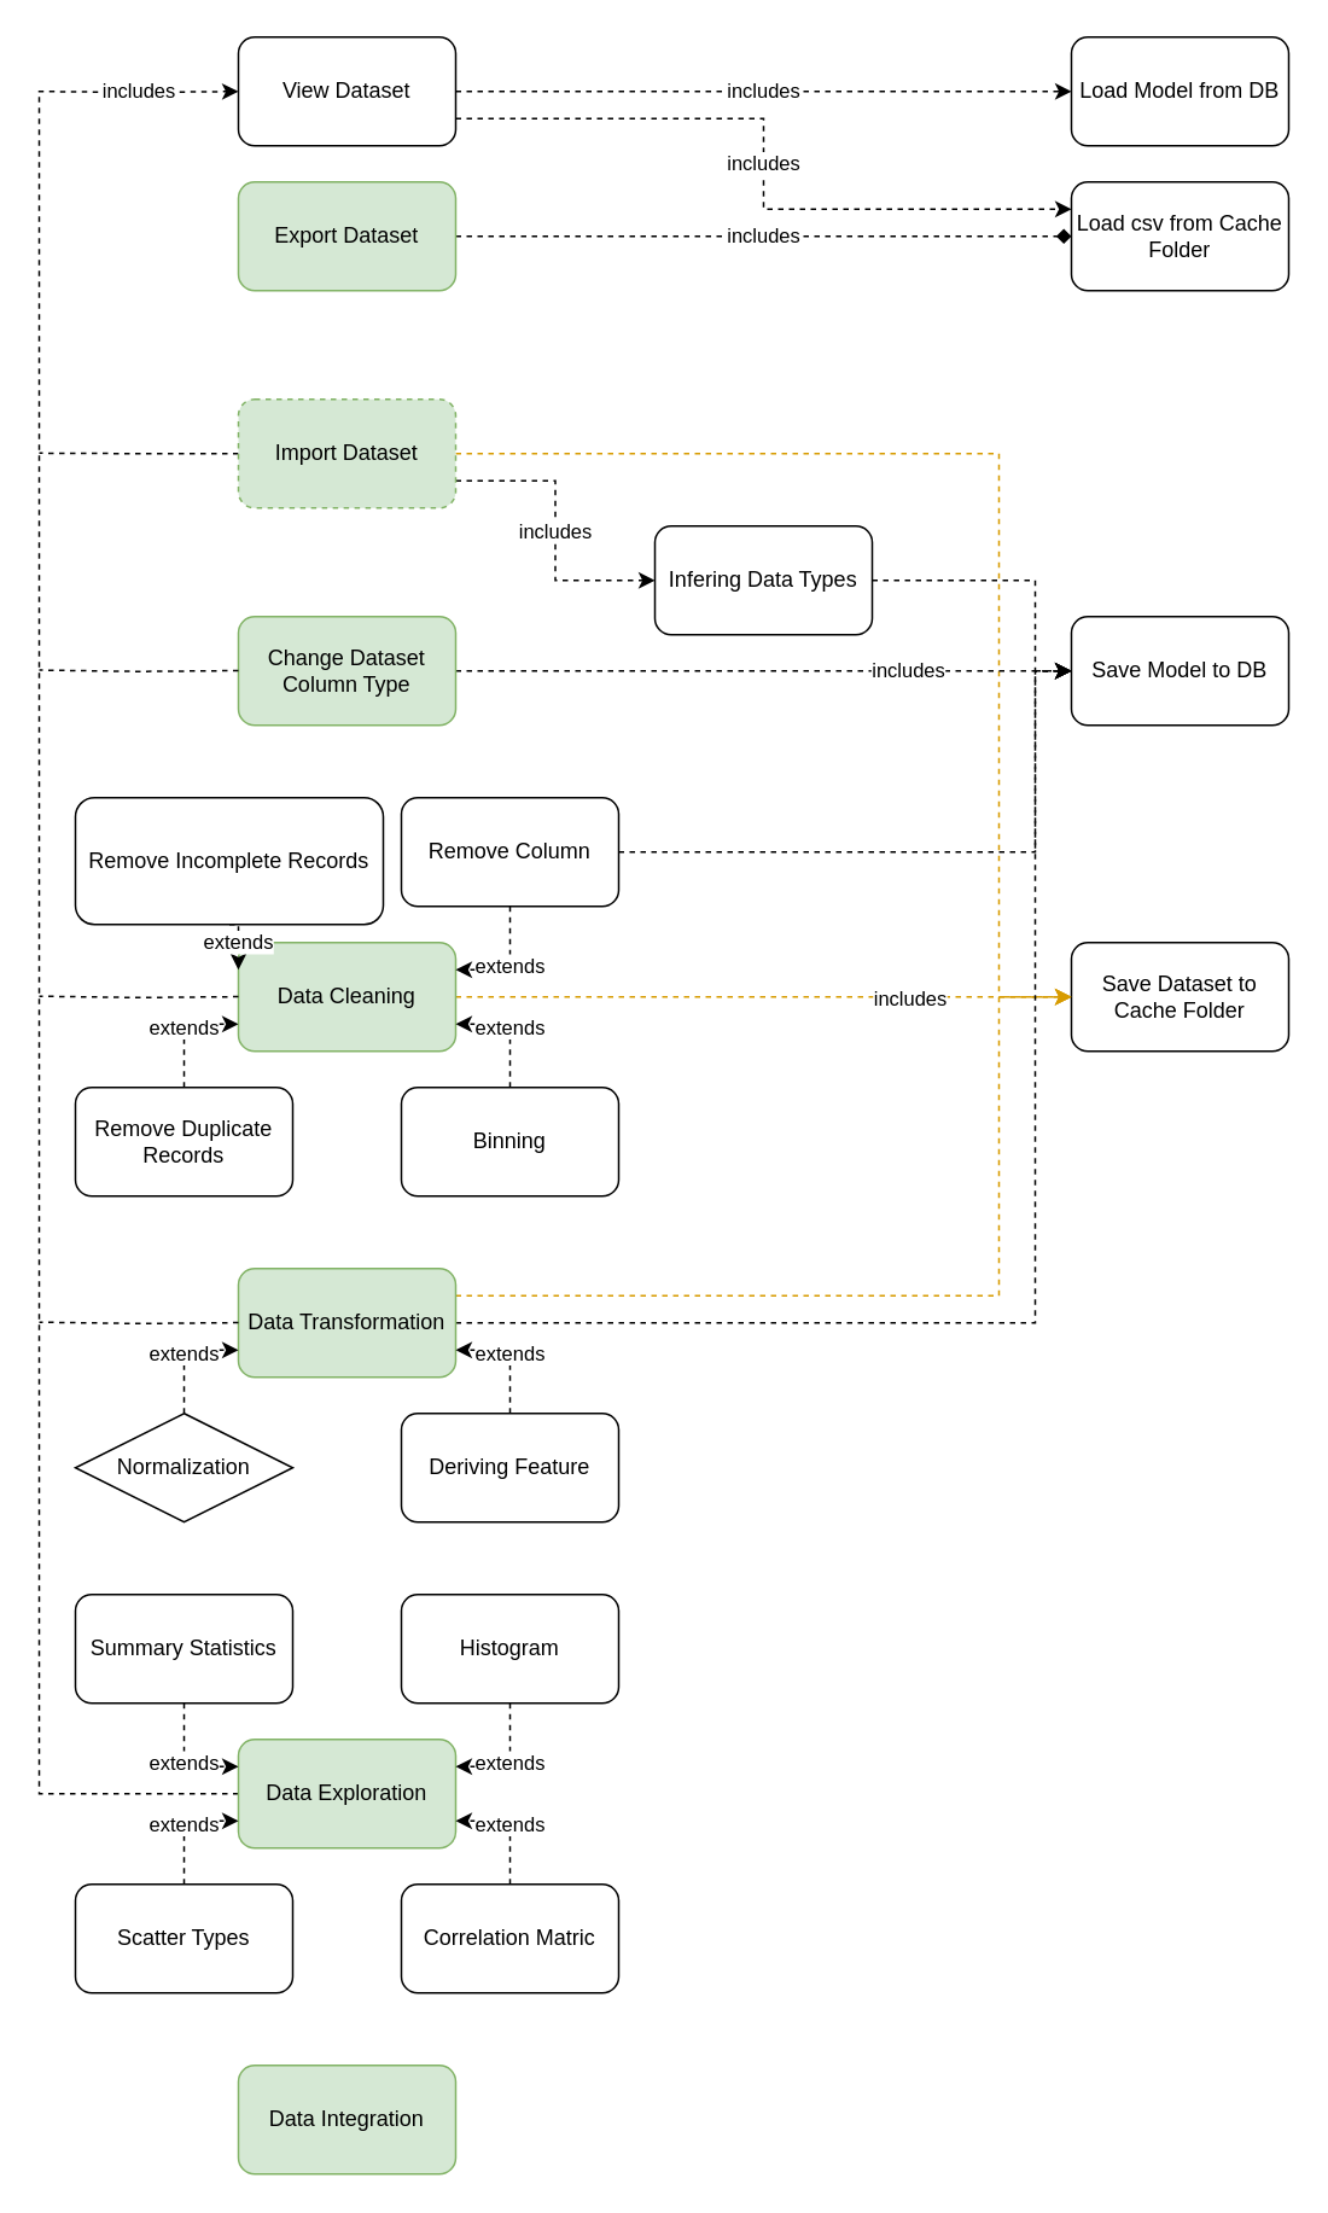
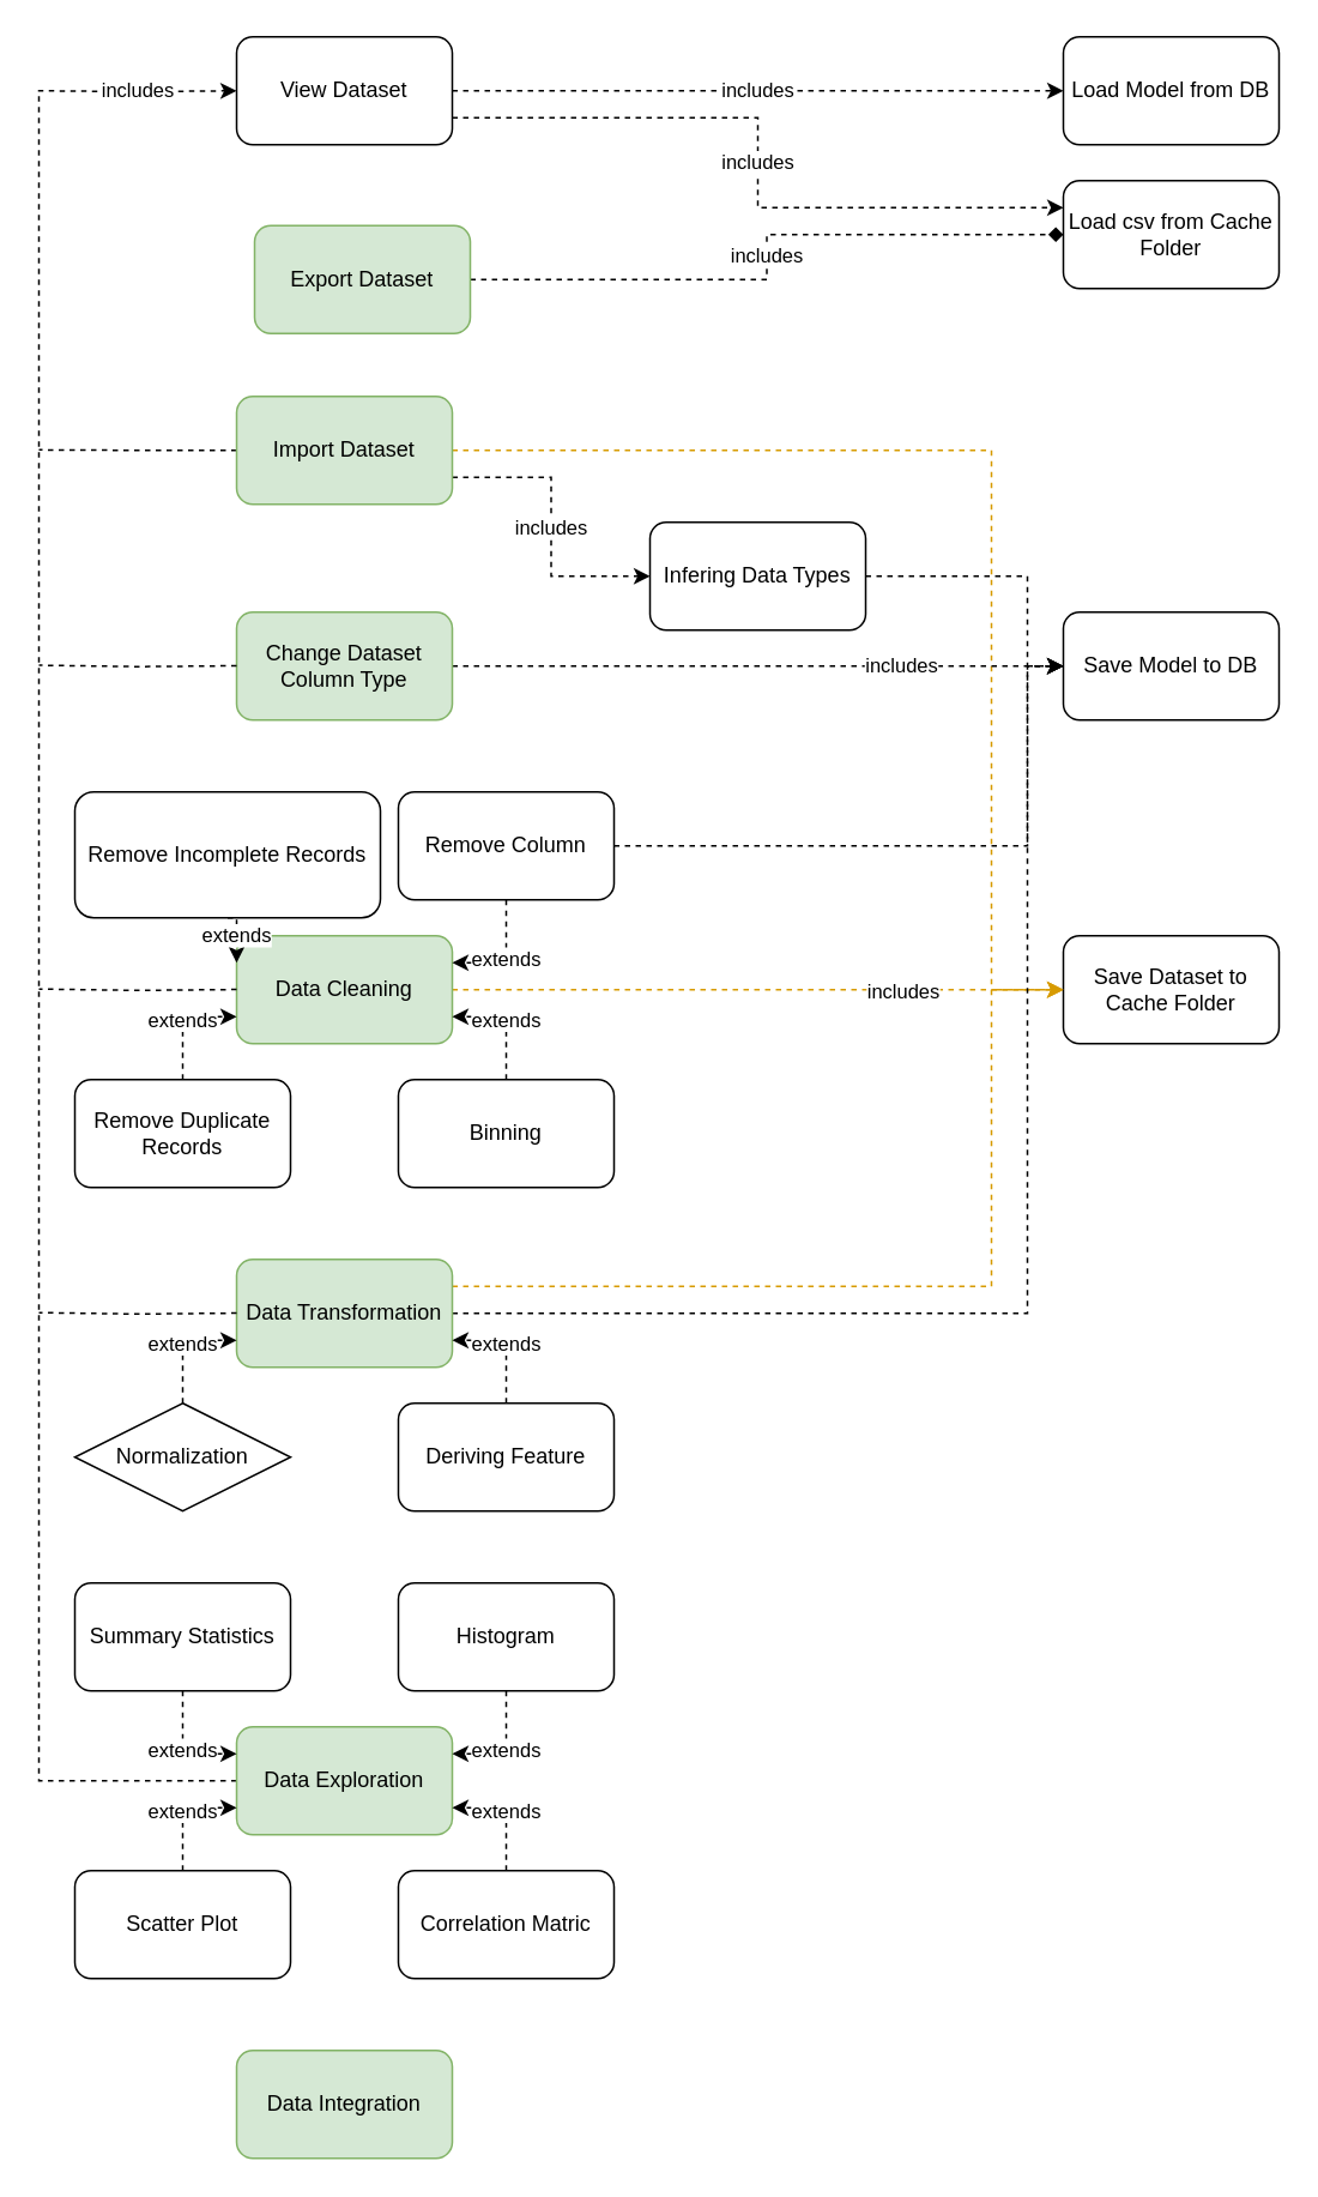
  <mxCell id="0" />
  <mxCell id="1" parent="0" />
  <mxCell id="2" value="includes" style="edgeStyle=orthogonalEdgeStyle;rounded=0;orthogonalLoop=1;jettySize=auto;html=1;exitX=1;exitY=0.75;exitDx=0;exitDy=0;entryX=0;entryY=0.5;entryDx=0;entryDy=0;dashed=1;" edge="1" parent="1" source="5" target="8"><mxGeometry relative="1" as="geometry" /></mxCell>
  <mxCell id="3" value="" style="edgeStyle=orthogonalEdgeStyle;rounded=0;orthogonalLoop=1;jettySize=auto;html=1;exitX=1;exitY=0.5;exitDx=0;exitDy=0;entryX=0;entryY=0.5;entryDx=0;entryDy=0;dashed=1;fillColor=#ffe6cc;strokeColor=#d79b00;" edge="1" parent="1" source="5" target="9"><mxGeometry relative="1" as="geometry"><Array as="points"><mxPoint x="551" y="250" /><mxPoint x="551" y="550" /></Array></mxGeometry></mxCell>
  <mxCell id="4" style="edgeStyle=orthogonalEdgeStyle;rounded=0;orthogonalLoop=1;jettySize=auto;html=1;exitX=0;exitY=0.5;exitDx=0;exitDy=0;dashed=1;endArrow=none;endFill=0;" edge="1" parent="1" source="5"><mxGeometry relative="1" as="geometry"><mxPoint x="21" y="249.727" as="targetPoint" /></mxGeometry></mxCell>
- <mxCell id="5" value="Import Dataset" style="rounded=1;whiteSpace=wrap;html=1;fillColor=#d5e8d4;strokeColor=#82b366;dashed=1;" vertex="1" parent="1"><mxGeometry x="131" y="220" width="120" height="60" as="geometry" /></mxCell>
+ <mxCell id="5" value="Import Dataset" style="rounded=1;whiteSpace=wrap;html=1;fillColor=#d5e8d4;strokeColor=#82b366;" vertex="1" parent="1"><mxGeometry x="131" y="220" width="120" height="60" as="geometry" /></mxCell>
  <mxCell id="6" value="View Dataset" style="rounded=1;whiteSpace=wrap;html=1;" vertex="1" parent="1"><mxGeometry x="131" width="120" height="60" as="geometry" y="20" /></mxCell>
  <mxCell id="7" style="edgeStyle=orthogonalEdgeStyle;rounded=0;orthogonalLoop=1;jettySize=auto;html=1;exitX=1;exitY=0.5;exitDx=0;exitDy=0;entryX=0;entryY=0.5;entryDx=0;entryDy=0;dashed=1;" edge="1" parent="1" target="16"><mxGeometry relative="1" as="geometry"><mxPoint x="481" y="320" as="sourcePoint" /><mxPoint x="571" y="460" as="targetPoint" /><Array as="points"><mxPoint x="571" y="320" /><mxPoint x="571" y="370" /></Array></mxGeometry></mxCell>
  <mxCell id="8" value="Infering Data Types" style="rounded=1;whiteSpace=wrap;html=1;" vertex="1" parent="1"><mxGeometry x="361" y="290" width="120" height="60" as="geometry" /></mxCell>
  <mxCell id="9" value="Save Dataset to Cache Folder" style="rounded=1;whiteSpace=wrap;html=1;" vertex="1" parent="1"><mxGeometry x="591" y="520" width="120" height="60" as="geometry" /></mxCell>
  <mxCell id="10" value="includes" style="edgeStyle=orthogonalEdgeStyle;rounded=0;orthogonalLoop=1;jettySize=auto;html=1;exitX=1;exitY=0.5;exitDx=0;exitDy=0;dashed=1;endArrow=diamond;" edge="1" parent="1" source="11" target="12"><mxGeometry relative="1" as="geometry" /></mxCell>
- <mxCell id="11" value="Export Dataset" style="rounded=1;whiteSpace=wrap;html=1;fillColor=#d5e8d4;strokeColor=#82b366;" vertex="1" parent="1"><mxGeometry x="131" y="100" width="120" height="60" as="geometry" /></mxCell>
+ <mxCell id="11" value="Export Dataset" style="rounded=1;whiteSpace=wrap;html=1;fillColor=#d5e8d4;strokeColor=#82b366;" vertex="1" parent="1"><mxGeometry x="141" y="125" width="120" height="60" as="geometry" /></mxCell>
  <mxCell id="12" value="Load csv from Cache Folder" style="rounded=1;whiteSpace=wrap;html=1;" vertex="1" parent="1"><mxGeometry x="591" y="100" width="120" height="60" as="geometry" /></mxCell>
  <mxCell id="13" value="&lt;meta charset=&quot;utf-8&quot;&gt;&lt;span style=&quot;color: rgb(0, 0, 0); font-family: Helvetica; font-size: 11px; font-style: normal; font-variant-ligatures: normal; font-variant-caps: normal; font-weight: 400; letter-spacing: normal; orphans: 2; text-align: center; text-indent: 0px; text-transform: none; widows: 2; word-spacing: 0px; -webkit-text-stroke-width: 0px; white-space: nowrap; background-color: rgb(255, 255, 255); text-decoration-thickness: initial; text-decoration-style: initial; text-decoration-color: initial; display: inline !important; float: none;&quot;&gt;includes&lt;/span&gt;" style="edgeStyle=orthogonalEdgeStyle;rounded=0;orthogonalLoop=1;jettySize=auto;html=1;exitX=1;exitY=0.5;exitDx=0;exitDy=0;entryX=0;entryY=0.5;entryDx=0;entryDy=0;dashed=1;" edge="1" parent="1" source="6" target="15"><mxGeometry relative="1" as="geometry"><mxPoint x="441" y="50" as="sourcePoint" /></mxGeometry></mxCell>
  <mxCell id="14" value="&lt;meta charset=&quot;utf-8&quot;&gt;&lt;span style=&quot;color: rgb(0, 0, 0); font-family: Helvetica; font-size: 11px; font-style: normal; font-variant-ligatures: normal; font-variant-caps: normal; font-weight: 400; letter-spacing: normal; orphans: 2; text-align: center; text-indent: 0px; text-transform: none; widows: 2; word-spacing: 0px; -webkit-text-stroke-width: 0px; white-space: nowrap; background-color: rgb(255, 255, 255); text-decoration-thickness: initial; text-decoration-style: initial; text-decoration-color: initial; display: inline !important; float: none;&quot;&gt;includes&lt;/span&gt;" style="edgeStyle=orthogonalEdgeStyle;rounded=0;orthogonalLoop=1;jettySize=auto;html=1;exitX=1;exitY=0.75;exitDx=0;exitDy=0;entryX=0;entryY=0.25;entryDx=0;entryDy=0;dashed=1;" edge="1" parent="1" source="6" target="12"><mxGeometry relative="1" as="geometry"><mxPoint x="441" y="65" as="sourcePoint" /></mxGeometry></mxCell>
  <mxCell id="15" value="Load Model from DB" style="rounded=1;whiteSpace=wrap;html=1;" vertex="1" parent="1"><mxGeometry x="591" width="120" height="60" as="geometry" y="20" /></mxCell>
  <mxCell id="16" value="Save Model to DB" style="rounded=1;whiteSpace=wrap;html=1;" vertex="1" parent="1"><mxGeometry x="591" y="340" width="120" height="60" as="geometry" /></mxCell>
  <mxCell id="17" value="includes" style="edgeStyle=orthogonalEdgeStyle;rounded=0;orthogonalLoop=1;jettySize=auto;html=1;exitX=1;exitY=0.5;exitDx=0;exitDy=0;entryX=0;entryY=0.5;entryDx=0;entryDy=0;dashed=1;" edge="1" parent="1" source="18" target="16"><mxGeometry x="0.471" relative="1" as="geometry"><mxPoint as="offset" /></mxGeometry></mxCell>
  <mxCell id="18" value="Change Dataset Column Type" style="rounded=1;whiteSpace=wrap;html=1;fillColor=#d5e8d4;strokeColor=#82b366;" vertex="1" parent="1"><mxGeometry x="131" y="340" width="120" height="60" as="geometry" /></mxCell>
  <mxCell id="19" style="edgeStyle=orthogonalEdgeStyle;rounded=0;orthogonalLoop=1;jettySize=auto;html=1;exitX=1;exitY=0.5;exitDx=0;exitDy=0;dashed=1;fillColor=#ffe6cc;strokeColor=#d79b00;" edge="1" parent="1" source="21" target="9"><mxGeometry relative="1" as="geometry" /></mxCell>
  <mxCell id="20" value="includes" style="edgeLabel;html=1;align=center;verticalAlign=middle;resizable=0;points=[];" vertex="1" connectable="0" parent="19"><mxGeometry x="0.422" y="-2" relative="1" as="geometry"><mxPoint x="8" y="-2" as="offset" /></mxGeometry></mxCell>
  <mxCell id="21" value="Data Cleaning" style="rounded=1;whiteSpace=wrap;html=1;fillColor=#d5e8d4;strokeColor=#82b366;" vertex="1" parent="1"><mxGeometry x="131" y="520" width="120" height="60" as="geometry" /></mxCell>
  <mxCell id="22" value="extends" style="edgeStyle=orthogonalEdgeStyle;rounded=0;orthogonalLoop=1;jettySize=auto;html=1;exitX=0.5;exitY=1;exitDx=0;exitDy=0;entryX=0;entryY=0.25;entryDx=0;entryDy=0;dashed=1;" edge="1" parent="1" source="23" target="21"><mxGeometry relative="1" as="geometry" /></mxCell>
  <mxCell id="23" value="Remove Incomplete Records" style="rounded=1;whiteSpace=wrap;html=1;" vertex="1" parent="1"><mxGeometry x="41" y="440" width="170" height="70" as="geometry" /></mxCell>
  <mxCell id="24" value="" style="edgeStyle=orthogonalEdgeStyle;rounded=0;orthogonalLoop=1;jettySize=auto;html=1;exitX=1;exitY=0.5;exitDx=0;exitDy=0;entryX=0;entryY=0.5;entryDx=0;entryDy=0;dashed=1;" edge="1" parent="1" source="25" target="16"><mxGeometry x="-0.086" relative="1" as="geometry"><Array as="points"><mxPoint x="571" y="470" /><mxPoint x="571" y="370" /></Array><mxPoint as="offset" /></mxGeometry></mxCell>
  <mxCell id="25" value="Remove Column" style="rounded=1;whiteSpace=wrap;html=1;" vertex="1" parent="1"><mxGeometry x="221" y="440" width="120" height="60" as="geometry" /></mxCell>
  <mxCell id="26" value="Remove Duplicate Records" style="rounded=1;whiteSpace=wrap;html=1;" vertex="1" parent="1"><mxGeometry x="41" y="600" width="120" height="60" as="geometry" /></mxCell>
  <mxCell id="27" value="Binning" style="rounded=1;whiteSpace=wrap;html=1;" vertex="1" parent="1"><mxGeometry x="221" y="600" width="120" height="60" as="geometry" /></mxCell>
  <mxCell id="28" value="extends" style="edgeStyle=orthogonalEdgeStyle;rounded=0;orthogonalLoop=1;jettySize=auto;html=1;exitX=0.5;exitY=0;exitDx=0;exitDy=0;entryX=0;entryY=0.75;entryDx=0;entryDy=0;dashed=1;" edge="1" parent="1" source="26" target="21"><mxGeometry relative="1" as="geometry"><mxPoint x="111" y="510" as="sourcePoint" /><mxPoint x="141" y="545" as="targetPoint" /></mxGeometry></mxCell>
  <mxCell id="29" value="extends" style="edgeStyle=orthogonalEdgeStyle;rounded=0;orthogonalLoop=1;jettySize=auto;html=1;exitX=0.5;exitY=0;exitDx=0;exitDy=0;entryX=1;entryY=0.75;entryDx=0;entryDy=0;dashed=1;" edge="1" parent="1" source="27" target="21"><mxGeometry relative="1" as="geometry"><mxPoint x="121" y="520" as="sourcePoint" /><mxPoint x="151" y="555" as="targetPoint" /></mxGeometry></mxCell>
  <mxCell id="30" value="extends" style="edgeStyle=orthogonalEdgeStyle;rounded=0;orthogonalLoop=1;jettySize=auto;html=1;exitX=0.5;exitY=1;exitDx=0;exitDy=0;entryX=1;entryY=0.25;entryDx=0;entryDy=0;dashed=1;" edge="1" parent="1" source="25" target="21"><mxGeometry relative="1" as="geometry"><mxPoint x="131" y="530" as="sourcePoint" /><mxPoint x="161" y="565" as="targetPoint" /></mxGeometry></mxCell>
  <mxCell id="31" style="edgeStyle=orthogonalEdgeStyle;rounded=0;orthogonalLoop=1;jettySize=auto;html=1;exitX=0;exitY=0.5;exitDx=0;exitDy=0;dashed=1;endArrow=none;endFill=0;" edge="1" parent="1"><mxGeometry relative="1" as="geometry"><mxPoint x="21" y="369.547" as="targetPoint" /><mxPoint x="131" y="369.82" as="sourcePoint" /></mxGeometry></mxCell>
  <mxCell id="32" style="edgeStyle=orthogonalEdgeStyle;rounded=0;orthogonalLoop=1;jettySize=auto;html=1;exitX=1;exitY=0.5;exitDx=0;exitDy=0;entryX=0;entryY=0.5;entryDx=0;entryDy=0;dashed=1;" edge="1" parent="1" source="34" target="16"><mxGeometry relative="1" as="geometry"><Array as="points"><mxPoint x="571" y="730" /><mxPoint x="571" y="370" /></Array></mxGeometry></mxCell>
  <mxCell id="33" style="edgeStyle=orthogonalEdgeStyle;rounded=0;orthogonalLoop=1;jettySize=auto;html=1;exitX=1;exitY=0.25;exitDx=0;exitDy=0;entryX=0;entryY=0.5;entryDx=0;entryDy=0;dashed=1;fillColor=#ffe6cc;strokeColor=#d79b00;" edge="1" parent="1" source="34" target="9"><mxGeometry relative="1" as="geometry"><Array as="points"><mxPoint x="551" y="715" /><mxPoint x="551" y="550" /></Array></mxGeometry></mxCell>
  <mxCell id="34" value="Data Transformation" style="rounded=1;whiteSpace=wrap;html=1;fillColor=#d5e8d4;strokeColor=#82b366;" vertex="1" parent="1"><mxGeometry x="131" y="700" width="120" height="60" as="geometry" /></mxCell>
  <mxCell id="35" value="Normalization" style="rhombus;whiteSpace=wrap;html=1;" vertex="1" parent="1"><mxGeometry x="41" y="780" width="120" height="60" as="geometry" /></mxCell>
  <mxCell id="36" value="Deriving Feature" style="rounded=1;whiteSpace=wrap;html=1;" vertex="1" parent="1"><mxGeometry x="221" y="780" width="120" height="60" as="geometry" /></mxCell>
  <mxCell id="37" value="extends" style="edgeStyle=orthogonalEdgeStyle;rounded=0;orthogonalLoop=1;jettySize=auto;html=1;exitX=0.5;exitY=0;exitDx=0;exitDy=0;entryX=0;entryY=0.75;entryDx=0;entryDy=0;dashed=1;" edge="1" parent="1" source="35" target="34"><mxGeometry relative="1" as="geometry"><mxPoint x="111" y="690" as="sourcePoint" /><mxPoint x="141" y="725" as="targetPoint" /></mxGeometry></mxCell>
  <mxCell id="38" value="extends" style="edgeStyle=orthogonalEdgeStyle;rounded=0;orthogonalLoop=1;jettySize=auto;html=1;exitX=0.5;exitY=0;exitDx=0;exitDy=0;entryX=1;entryY=0.75;entryDx=0;entryDy=0;dashed=1;" edge="1" parent="1" source="36" target="34"><mxGeometry relative="1" as="geometry"><mxPoint x="121" y="700" as="sourcePoint" /><mxPoint x="151" y="735" as="targetPoint" /></mxGeometry></mxCell>
  <mxCell id="39" style="edgeStyle=orthogonalEdgeStyle;rounded=0;orthogonalLoop=1;jettySize=auto;html=1;exitX=0;exitY=0.5;exitDx=0;exitDy=0;dashed=1;endArrow=none;endFill=0;" edge="1" parent="1" source="40"><mxGeometry relative="1" as="geometry"><mxPoint x="21" y="50" as="targetPoint" /><Array as="points"><mxPoint x="21" y="990" /><mxPoint x="21" y="50" /></Array></mxGeometry></mxCell>
  <mxCell id="40" value="Data Exploration" style="rounded=1;whiteSpace=wrap;html=1;fillColor=#d5e8d4;strokeColor=#82b366;" vertex="1" parent="1"><mxGeometry x="131" y="960" width="120" height="60" as="geometry" /></mxCell>
  <mxCell id="41" value="extends" style="edgeStyle=orthogonalEdgeStyle;rounded=0;orthogonalLoop=1;jettySize=auto;html=1;exitX=0.5;exitY=1;exitDx=0;exitDy=0;entryX=0;entryY=0.25;entryDx=0;entryDy=0;dashed=1;" edge="1" parent="1" source="42" target="40"><mxGeometry relative="1" as="geometry" /></mxCell>
  <mxCell id="42" value="Summary Statistics" style="rounded=1;whiteSpace=wrap;html=1;" vertex="1" parent="1"><mxGeometry x="41" y="880" width="120" height="60" as="geometry" /></mxCell>
  <mxCell id="43" value="Histogram" style="rounded=1;whiteSpace=wrap;html=1;" vertex="1" parent="1"><mxGeometry x="221" y="880" width="120" height="60" as="geometry" /></mxCell>
- <mxCell id="44" value="Scatter Types" style="rounded=1;whiteSpace=wrap;html=1;" vertex="1" parent="1"><mxGeometry x="41" y="1040" width="120" height="60" as="geometry" /></mxCell>
+ <mxCell id="44" value="Scatter Plot" style="rounded=1;whiteSpace=wrap;html=1;" vertex="1" parent="1"><mxGeometry x="41" y="1040" width="120" height="60" as="geometry" /></mxCell>
  <mxCell id="45" value="Correlation Matric" style="rounded=1;whiteSpace=wrap;html=1;" vertex="1" parent="1"><mxGeometry x="221" y="1040" width="120" height="60" as="geometry" /></mxCell>
  <mxCell id="46" value="extends" style="edgeStyle=orthogonalEdgeStyle;rounded=0;orthogonalLoop=1;jettySize=auto;html=1;exitX=0.5;exitY=0;exitDx=0;exitDy=0;entryX=0;entryY=0.75;entryDx=0;entryDy=0;dashed=1;" edge="1" parent="1" source="44" target="40"><mxGeometry relative="1" as="geometry"><mxPoint x="111" y="950" as="sourcePoint" /><mxPoint x="141" y="985" as="targetPoint" /></mxGeometry></mxCell>
  <mxCell id="47" value="extends" style="edgeStyle=orthogonalEdgeStyle;rounded=0;orthogonalLoop=1;jettySize=auto;html=1;exitX=0.5;exitY=0;exitDx=0;exitDy=0;entryX=1;entryY=0.75;entryDx=0;entryDy=0;dashed=1;" edge="1" parent="1" source="45" target="40"><mxGeometry relative="1" as="geometry"><mxPoint x="121" y="960" as="sourcePoint" /><mxPoint x="151" y="995" as="targetPoint" /></mxGeometry></mxCell>
  <mxCell id="48" value="extends" style="edgeStyle=orthogonalEdgeStyle;rounded=0;orthogonalLoop=1;jettySize=auto;html=1;exitX=0.5;exitY=1;exitDx=0;exitDy=0;entryX=1;entryY=0.25;entryDx=0;entryDy=0;dashed=1;" edge="1" parent="1" source="43" target="40"><mxGeometry relative="1" as="geometry"><mxPoint x="131" y="970" as="sourcePoint" /><mxPoint x="161" y="1005" as="targetPoint" /></mxGeometry></mxCell>
  <mxCell id="49" value="Data Integration" style="rounded=1;whiteSpace=wrap;html=1;fillColor=#d5e8d4;strokeColor=#82b366;" vertex="1" parent="1"><mxGeometry x="131" y="1140" width="120" height="60" as="geometry" /></mxCell>
  <mxCell id="50" style="edgeStyle=orthogonalEdgeStyle;rounded=0;orthogonalLoop=1;jettySize=auto;html=1;exitX=0;exitY=0.5;exitDx=0;exitDy=0;dashed=1;endArrow=none;endFill=0;" edge="1" parent="1"><mxGeometry relative="1" as="geometry"><mxPoint x="21" y="549.587" as="targetPoint" /><mxPoint x="131" y="549.86" as="sourcePoint" /></mxGeometry></mxCell>
  <mxCell id="51" style="edgeStyle=orthogonalEdgeStyle;rounded=0;orthogonalLoop=1;jettySize=auto;html=1;exitX=0;exitY=0.5;exitDx=0;exitDy=0;dashed=1;endArrow=none;endFill=0;" edge="1" parent="1"><mxGeometry relative="1" as="geometry"><mxPoint x="21" y="729.587" as="targetPoint" /><mxPoint x="131" y="729.86" as="sourcePoint" /></mxGeometry></mxCell>
  <mxCell id="52" value="includes" style="edgeStyle=orthogonalEdgeStyle;rounded=0;orthogonalLoop=1;jettySize=auto;html=1;exitX=1;exitY=0.75;exitDx=0;exitDy=0;dashed=1;entryX=0;entryY=0.5;entryDx=0;entryDy=0;" edge="1" parent="1" target="6"><mxGeometry relative="1" as="geometry"><mxPoint x="20.5" y="50" as="sourcePoint" /><mxPoint x="91" y="100" as="targetPoint" /></mxGeometry></mxCell>
